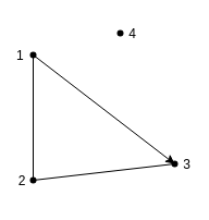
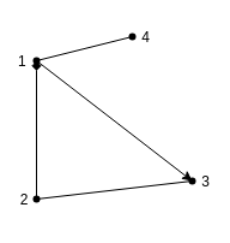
  <mxCell id="0" />
  <mxCell id="1" parent="0" />
  <mxCell id="2" value="1       " style="shape=waypoint;sketch=0;fillStyle=solid;size=6;pointerEvents=1;points=[];fillColor=none;resizable=0;rotatable=0;perimeter=centerPerimeter;snapToPoint=1;align=center;convertToSvg=1;fontColor=default;strokeColor=default;verticalAlign=middle;fontFamily=Helvetica;fontSize=12;" parent="1" vertex="1"><mxGeometry x="20" y="40" width="20" height="20" as="geometry" /></mxCell>
  <mxCell id="3" value="       3" style="shape=waypoint;sketch=0;fillStyle=solid;size=6;pointerEvents=1;points=[];fillColor=none;resizable=0;rotatable=0;perimeter=centerPerimeter;snapToPoint=1;convertToSvg=1;fontColor=default;" parent="1" vertex="1"><mxGeometry x="150" y="140" width="20" height="20" as="geometry" /></mxCell>
  <mxCell id="4" value="2      " style="shape=waypoint;sketch=0;fillStyle=solid;size=6;pointerEvents=1;points=[];fillColor=none;resizable=0;rotatable=0;perimeter=centerPerimeter;snapToPoint=1;convertToSvg=1;fontColor=default;" parent="1" vertex="1"><mxGeometry x="20" y="150" width="20" height="30" as="geometry" /></mxCell>
  <mxCell id="5" value="       4" style="shape=waypoint;sketch=0;fillStyle=solid;size=6;pointerEvents=1;points=[];fillColor=none;resizable=0;rotatable=0;perimeter=centerPerimeter;snapToPoint=1;convertToSvg=1;fontColor=default;align=center;" parent="1" vertex="1"><mxGeometry x="100" y="20" width="20" height="20" as="geometry" /></mxCell>
+ <mxCell id="6" value="" style="endArrow=none;html=1;rounded=0;exitX=1;exitY=1.05;exitDx=0;exitDy=0;exitPerimeter=0;entryX=0.1;entryY=0.75;entryDx=0;entryDy=0;entryPerimeter=0;" parent="1" source="2" target="5" edge="1"><mxGeometry width="50" height="50" relative="1" as="geometry"><mxPoint x="270" y="240" as="sourcePoint" /><mxPoint x="120" y="50" as="targetPoint" /></mxGeometry></mxCell>
  <mxCell id="7" value="" style="endArrow=none;html=1;rounded=0;entryX=0.65;entryY=0.8;entryDx=0;entryDy=0;entryPerimeter=0;exitX=0.5;exitY=1.1;exitDx=0;exitDy=0;exitPerimeter=0;" parent="1" source="4" target="3" edge="1"><mxGeometry width="50" height="50" relative="1" as="geometry"><mxPoint x="130" y="150" as="sourcePoint" /><mxPoint x="320" y="190" as="targetPoint" /></mxGeometry></mxCell>
- <mxCell id="8" value="" style="endArrow=none;html=1;rounded=0;" parent="1" source="4" target="2" edge="1"><mxGeometry width="50" height="50" relative="1" as="geometry"><mxPoint x="270" y="240" as="sourcePoint" /><mxPoint x="320" y="190" as="targetPoint" /></mxGeometry></mxCell>
+ <mxCell id="8" value="" style="endArrow=diamond;html=1;rounded=0;" parent="1" source="4" target="2" edge="1"><mxGeometry width="50" height="50" relative="1" as="geometry"><mxPoint x="270" y="240" as="sourcePoint" /><mxPoint x="320" y="190" as="targetPoint" /></mxGeometry></mxCell>
  <mxCell id="9" value="" style="endArrow=classic;html=1;rounded=0;exitX=0.75;exitY=0.3;exitDx=0;exitDy=0;exitPerimeter=0;" parent="1" source="2" target="3" edge="1"><mxGeometry width="50" height="50" relative="1" as="geometry"><mxPoint x="270" y="240" as="sourcePoint" /><mxPoint x="320" y="190" as="targetPoint" /></mxGeometry></mxCell>
